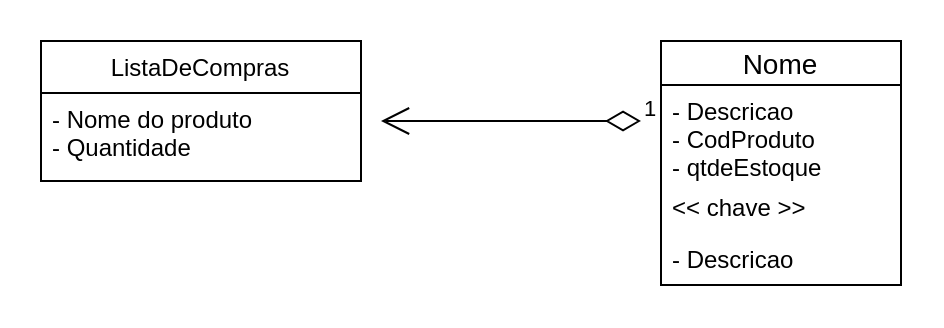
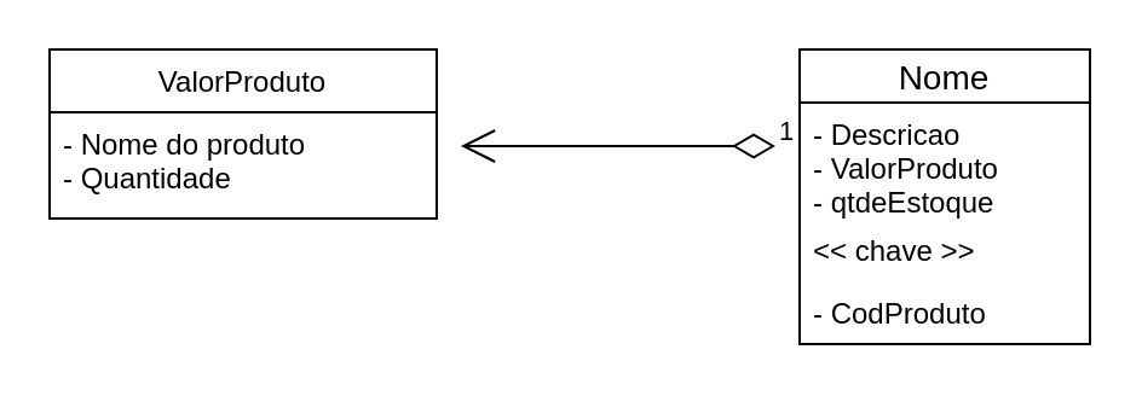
  <mxCell id="0" />
  <mxCell id="1" parent="0" />
  <mxCell id="2" value="1" style="endArrow=open;html=1;endSize=12;startArrow=diamondThin;startSize=15;startFill=0;edgeStyle=orthogonalEdgeStyle;align=left;verticalAlign=bottom;sourcePerimeterSpacing=0;" parent="1" edge="1"><mxGeometry x="-1" y="3" relative="1" as="geometry"><mxPoint x="320" y="60" as="sourcePoint" /><mxPoint x="190" y="60" as="targetPoint" /></mxGeometry></mxCell>
  <mxCell id="3" value="Nome" style="swimlane;fontStyle=0;childLayout=stackLayout;horizontal=1;startSize=22;horizontalStack=0;resizeParent=1;resizeParentMax=0;resizeLast=0;collapsible=1;marginBottom=0;align=center;fontSize=14;" parent="1" vertex="1"><mxGeometry x="330" y="20" width="120" height="122" as="geometry" /></mxCell>
- <mxCell id="4" value="- Descricao&#10;- CodProduto&#10;- qtdeEstoque" style="text;strokeColor=none;fillColor=none;spacingLeft=4;spacingRight=4;overflow=hidden;rotatable=0;points=[[0,0.5],[1,0.5]];portConstraint=eastwest;fontSize=12;" parent="3" vertex="1"><mxGeometry y="22" width="120" height="48" as="geometry" /></mxCell>
+ <mxCell id="4" value="- Descricao&#10;- ValorProduto&#10;- qtdeEstoque" style="text;strokeColor=none;fillColor=none;spacingLeft=4;spacingRight=4;overflow=hidden;rotatable=0;points=[[0,0.5],[1,0.5]];portConstraint=eastwest;fontSize=12;" parent="3" vertex="1"><mxGeometry y="22" width="120" height="48" as="geometry" /></mxCell>
  <mxCell id="5" value="&lt;&lt; chave &gt;&gt;" style="text;strokeColor=none;fillColor=none;spacingLeft=4;spacingRight=4;overflow=hidden;rotatable=0;points=[[0,0.5],[1,0.5]];portConstraint=eastwest;fontSize=12;" parent="3" vertex="1"><mxGeometry y="70" width="120" height="26" as="geometry" /></mxCell>
- <mxCell id="6" value="- Descricao" style="text;strokeColor=none;fillColor=none;spacingLeft=4;spacingRight=4;overflow=hidden;rotatable=0;points=[[0,0.5],[1,0.5]];portConstraint=eastwest;fontSize=12;" parent="3" vertex="1"><mxGeometry y="96" width="120" height="26" as="geometry" /></mxCell>
- <mxCell id="7" value="ListaDeCompras" style="swimlane;fontStyle=0;childLayout=stackLayout;horizontal=1;startSize=26;fillColor=none;horizontalStack=0;resizeParent=1;resizeParentMax=0;resizeLast=0;collapsible=1;marginBottom=0;" parent="1" vertex="1"><mxGeometry x="20" y="20" width="160" height="70" as="geometry" /></mxCell>
+ <mxCell id="6" value="- CodProduto" style="text;strokeColor=none;fillColor=none;spacingLeft=4;spacingRight=4;overflow=hidden;rotatable=0;points=[[0,0.5],[1,0.5]];portConstraint=eastwest;fontSize=12;" parent="3" vertex="1"><mxGeometry y="96" width="120" height="26" as="geometry" /></mxCell>
+ <mxCell id="7" value="ValorProduto" style="swimlane;fontStyle=0;childLayout=stackLayout;horizontal=1;startSize=26;fillColor=none;horizontalStack=0;resizeParent=1;resizeParentMax=0;resizeLast=0;collapsible=1;marginBottom=0;" parent="1" vertex="1"><mxGeometry x="20" y="20" width="160" height="70" as="geometry" /></mxCell>
  <mxCell id="8" value="- Nome do produto&#10;- Quantidade" style="text;strokeColor=none;fillColor=none;align=left;verticalAlign=top;spacingLeft=4;spacingRight=4;overflow=hidden;rotatable=0;points=[[0,0.5],[1,0.5]];portConstraint=eastwest;" parent="7" vertex="1"><mxGeometry y="26" width="160" height="44" as="geometry" /></mxCell>
